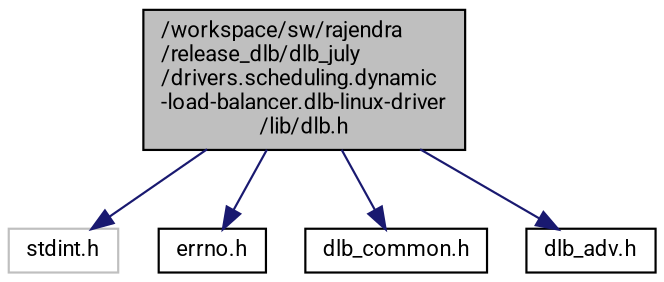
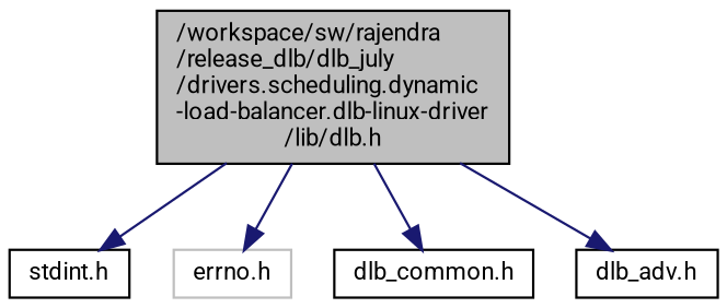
  digraph {
    fontname=Roboto
    node [color=black fillcolor=white fontname=Roboto fontsize=10 shape=record style=filled]
    edge [color=midnightblue fontname=Roboto fontsize=10 labelfontname=Helvetica labelfontsize=10 style=solid]
    n1 [fillcolor=grey75 fontcolor=black height=0.2 label="/workspace/sw/rajendra\l/release_dlb/dlb_july\l/drivers.scheduling.dynamic\l-load-balancer.dlb-linux-driver\l/lib/dlb.h" width=0.4]
-   n2 [color=grey75 height=0.2 label="stdint.h" width=0.4]
-   n3 [height=0.2 label="errno.h" width=0.4]
+   n2 [height=0.2 label="stdint.h" width=0.4]
+   n3 [color=grey75 height=0.2 label="errno.h" width=0.4]
    n4 [height=0.2 label="dlb_common.h" width=0.4]
    n5 [height=0.2 label="dlb_adv.h" width=0.4]
    n1 -> n2
    n1 -> n3
    n1 -> n4
    n1 -> n5
  }
